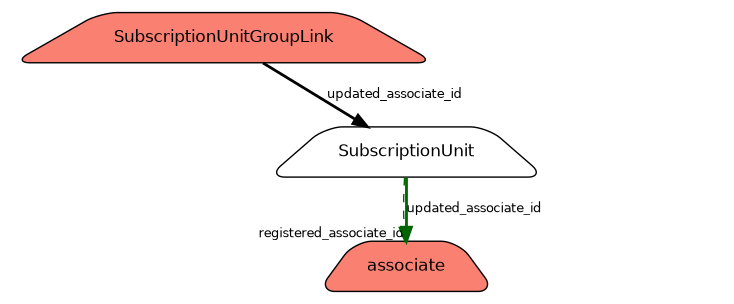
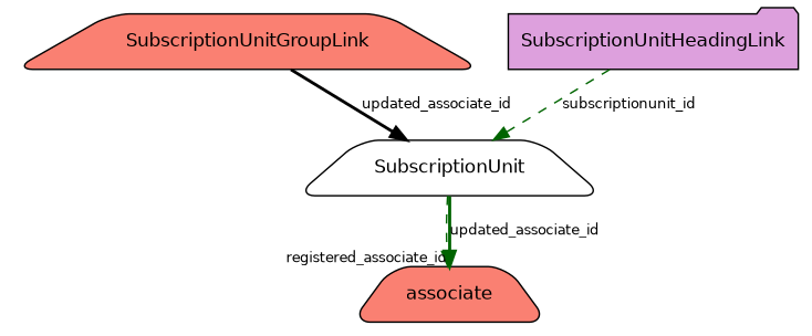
  digraph {
    node [fillcolor=salmon fontname=Helvetica fontsize=12 shape=trapezium style="rounded, filled,filled"]
    edge [color=darkgreen fontname=Helvetica fontsize=9 style=dashed]
    SubscriptionUnit [fillcolor=white]
    associate
    SubscriptionUnitGroupLink
+   SubscriptionUnitHeadingLink [fillcolor=plum shape=folder]
    SubscriptionUnit -> associate [headlabel=registered_associate_id]
    SubscriptionUnit -> associate [label=updated_associate_id style=bold]
    SubscriptionUnitGroupLink -> SubscriptionUnit [color=black label=updated_associate_id style=bold]
+   SubscriptionUnitHeadingLink -> SubscriptionUnit [label=subscriptionunit_id]
  }
